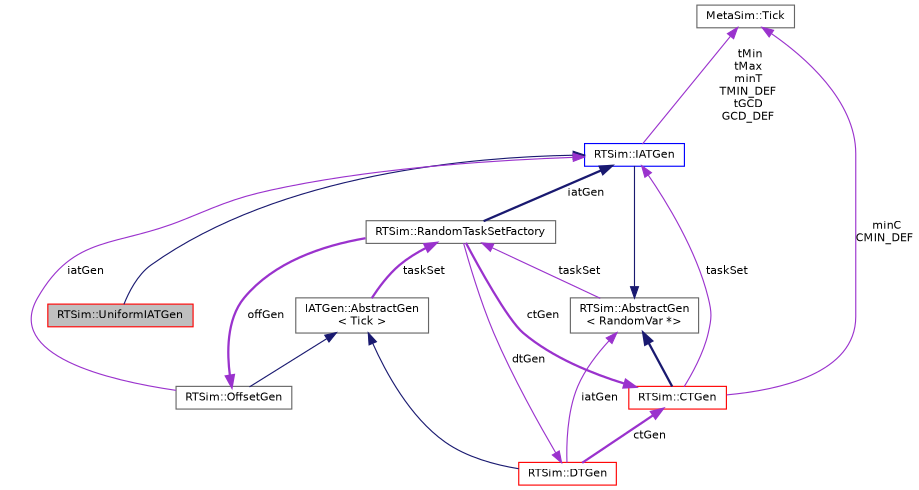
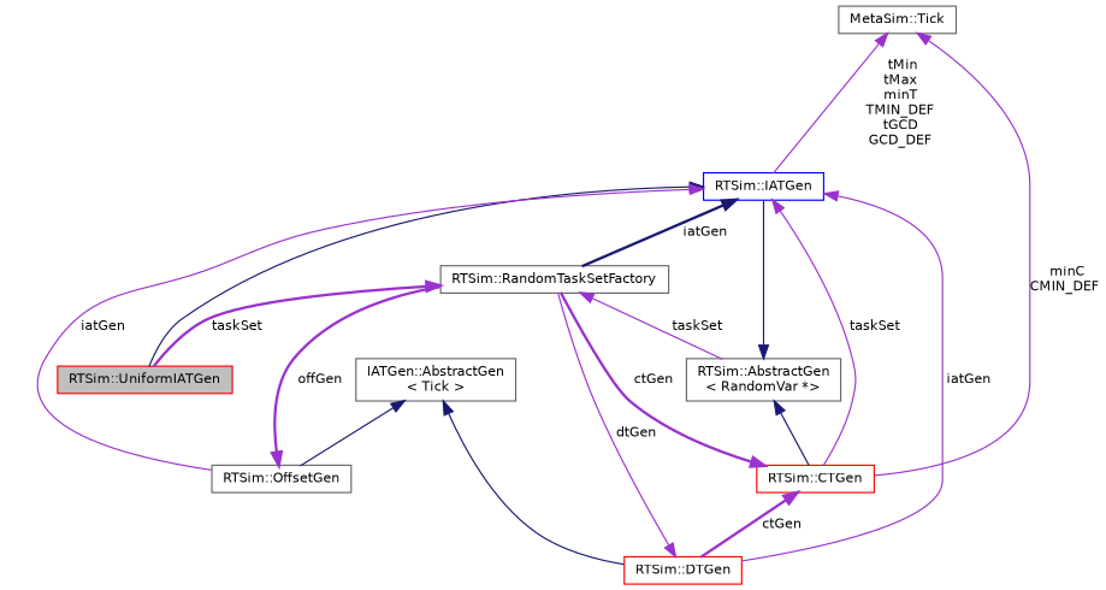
  digraph {
    node [color=gray40 fillcolor=white fontname=Helvetica fontsize=10 shape=record style=filled]
    edge [color=darkorchid3 dir=back fontname=Helvetica fontsize=10 labelfontname=Helvetica labelfontsize=10 style=solid]
    n1 [color=red fillcolor=grey75 fontcolor=black height=0.2 label="RTSim::UniformIATGen" width=0.4]
    n2 [color=blue height=0.2 label="RTSim::IATGen" width=0.4]
    n3 [height=0.2 label="RTSim::RandomTaskSetFactory" width=0.4]
    n4 [height=0.2 label="RTSim::OffsetGen" width=0.4]
    n5 [color=red height=0.2 label="RTSim::DTGen" width=0.4]
    n6 [color=red height=0.2 label="RTSim::CTGen" width=0.4]
    n7 [height=0.2 label="RTSim::AbstractGen\l\< RandomVar *\>" width=0.4]
    n8 [height=0.2 label="IATGen::AbstractGen\l\< Tick \>" width=0.4]
    n9 [height=0.2 label="MetaSim::Tick" width=0.4]
    n2 -> n1 [color=midnightblue]
    n2 -> n3 [color=midnightblue label=" iatGen" style=bold]
    n2 -> n4 [label=" iatGen"]
-   n7 -> n5 [label=" iatGen"]
+   n2 -> n5 [label=" iatGen"]
    n2 -> n6 [label=" taskSet"]
    n3 -> n7 [label=" taskSet"]
-   n3 -> n8 [label=" taskSet" style=bold]
+   n3 -> n1 [label=" taskSet" style=bold]
    n4 -> n3 [label=" offGen" style=bold]
    n5 -> n3 [label=" dtGen"]
    n6 -> n3 [label=" ctGen" style=bold]
    n6 -> n5 [label=" ctGen" style=bold]
    n7 -> n2 [color=midnightblue]
-   n7 -> n6 [color=midnightblue style=bold]
+   n7 -> n6 [color=midnightblue]
    n8 -> n4 [color=midnightblue]
    n8 -> n5 [color=midnightblue]
    n9 -> n2 [label=" tMin\ntMax\nminT\nTMIN_DEF\ntGCD\nGCD_DEF"]
    n9 -> n6 [label=" minC\nCMIN_DEF"]
  }
